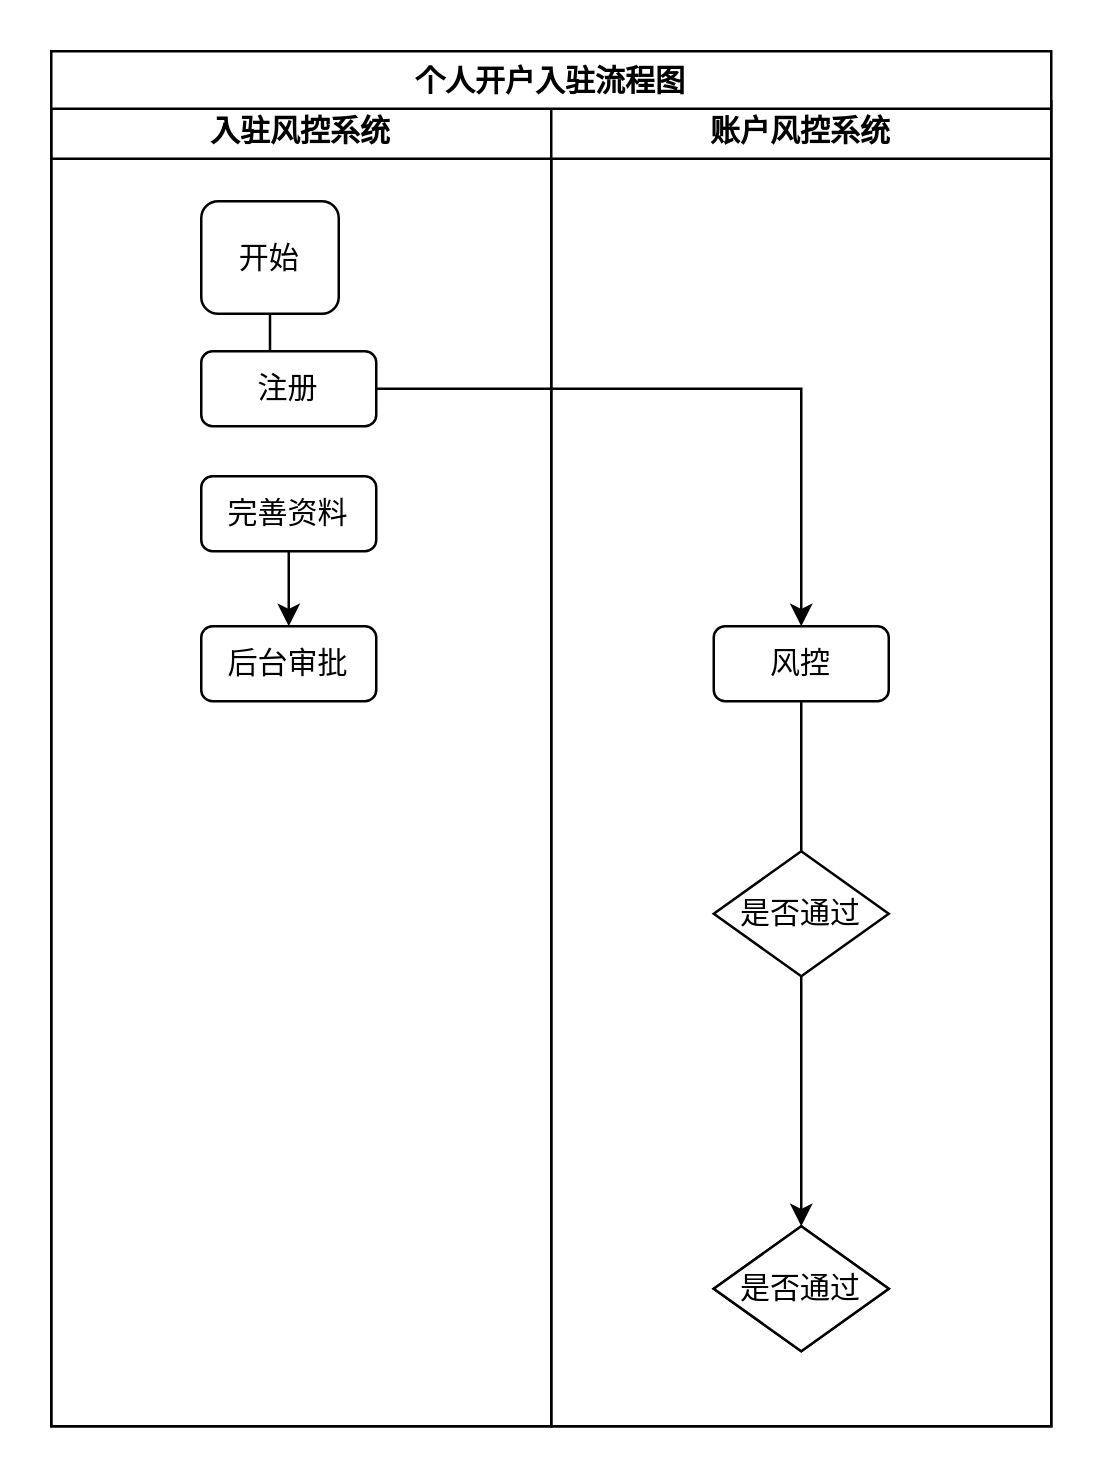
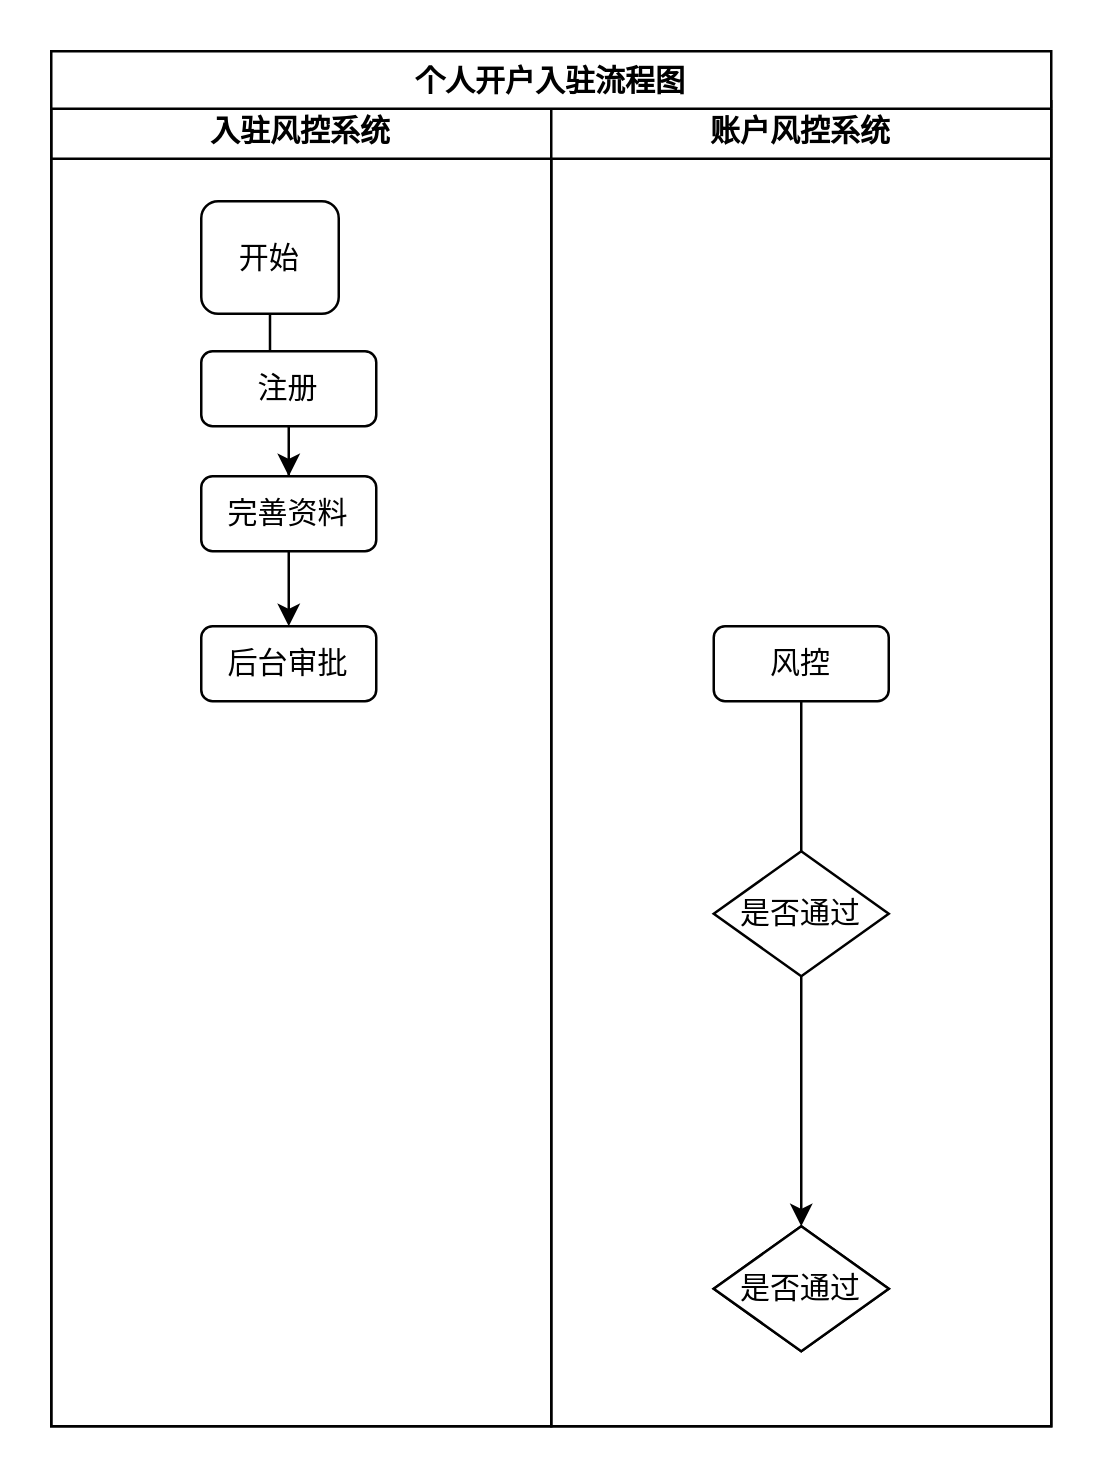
  <mxCell id="0" />
  <mxCell id="1" parent="0" />
  <mxCell id="2" value="入驻风控系统" style="swimlane;fontFamily=Lucida Console;" parent="1" vertex="1"><mxGeometry x="20" y="40" width="200" height="530" as="geometry" /></mxCell>
  <mxCell id="3" value="" style="edgeStyle=orthogonalEdgeStyle;rounded=0;orthogonalLoop=1;jettySize=auto;html=1;fontFamily=Lucida Console;" parent="2" source="4" target="6" edge="1"><mxGeometry relative="1" as="geometry" /></mxCell>
  <mxCell id="4" value="开始" style="rounded=1;whiteSpace=wrap;html=1;fontFamily=Lucida Console;" parent="2" vertex="1"><mxGeometry x="60" y="40" width="55" height="45" as="geometry" /></mxCell>
- <mxCell id="5" value="" style="edgeStyle=orthogonalEdgeStyle;rounded=0;orthogonalLoop=1;jettySize=auto;html=1;fontFamily=Lucida Console;" parent="2" source="6" target="12" edge="1"><mxGeometry relative="1" as="geometry" /></mxCell>
+ <mxCell id="5" value="" style="edgeStyle=orthogonalEdgeStyle;rounded=0;orthogonalLoop=1;jettySize=auto;html=1;fontFamily=Lucida Console;" parent="2" source="6" target="8" edge="1"><mxGeometry relative="1" as="geometry" /></mxCell>
  <mxCell id="6" value="注册" style="rounded=1;whiteSpace=wrap;html=1;fontFamily=Lucida Console;" parent="2" vertex="1"><mxGeometry x="60" y="100" width="70" height="30" as="geometry" /></mxCell>
  <mxCell id="7" value="" style="edgeStyle=orthogonalEdgeStyle;rounded=0;orthogonalLoop=1;jettySize=auto;html=1;fontFamily=Lucida Console;" parent="2" source="8" target="9" edge="1"><mxGeometry relative="1" as="geometry" /></mxCell>
  <mxCell id="8" value="完善资料" style="rounded=1;whiteSpace=wrap;html=1;fontFamily=Lucida Console;" parent="2" vertex="1"><mxGeometry x="60" y="150" width="70" height="30" as="geometry" /></mxCell>
  <mxCell id="9" value="后台审批" style="rounded=1;whiteSpace=wrap;html=1;fontFamily=Lucida Console;" parent="2" vertex="1"><mxGeometry x="60" y="210" width="70" height="30" as="geometry" /></mxCell>
  <mxCell id="10" value="账户风控系统" style="swimlane;fontFamily=Lucida Console;" parent="1" vertex="1"><mxGeometry x="220" y="40" width="200" height="530" as="geometry" /></mxCell>
  <mxCell id="11" value="" style="edgeStyle=orthogonalEdgeStyle;rounded=0;orthogonalLoop=1;jettySize=auto;html=1;fontFamily=Lucida Console;" parent="10" source="12" edge="1"><mxGeometry relative="1" as="geometry"><mxPoint x="100" y="320" as="targetPoint" /></mxGeometry></mxCell>
  <mxCell id="12" value="风控" style="rounded=1;whiteSpace=wrap;html=1;fontFamily=Lucida Console;" parent="10" vertex="1"><mxGeometry x="65" y="210" width="70" height="30" as="geometry" /></mxCell>
  <mxCell id="13" value="" style="edgeStyle=orthogonalEdgeStyle;rounded=0;orthogonalLoop=1;jettySize=auto;fontFamily=Lucida Console;" parent="10" source="14" target="15" edge="1"><mxGeometry relative="1" as="geometry" /></mxCell>
  <mxCell id="14" value="是否通过" style="rhombus;whiteSpace=wrap;html=1;fontFamily=Lucida Console;" parent="10" vertex="1"><mxGeometry x="65" y="300" width="70" height="50" as="geometry" /></mxCell>
  <mxCell id="15" value="是否通过" style="rhombus;whiteSpace=wrap;html=1;fontFamily=Lucida Console;" parent="10" vertex="1"><mxGeometry x="65" y="450" width="70" height="50" as="geometry" /></mxCell>
  <mxCell id="16" value="是否通过" style="rhombus;whiteSpace=wrap;html=1;fontFamily=Lucida Console;" parent="10" vertex="1"><mxGeometry x="65" y="450" width="70" height="50" as="geometry" /></mxCell>
  <mxCell id="17" value="个人开户入驻流程图" style="swimlane;fontFamily=Lucida Console;" parent="1" vertex="1"><mxGeometry x="20" y="20" width="400" height="550" as="geometry" /></mxCell>
